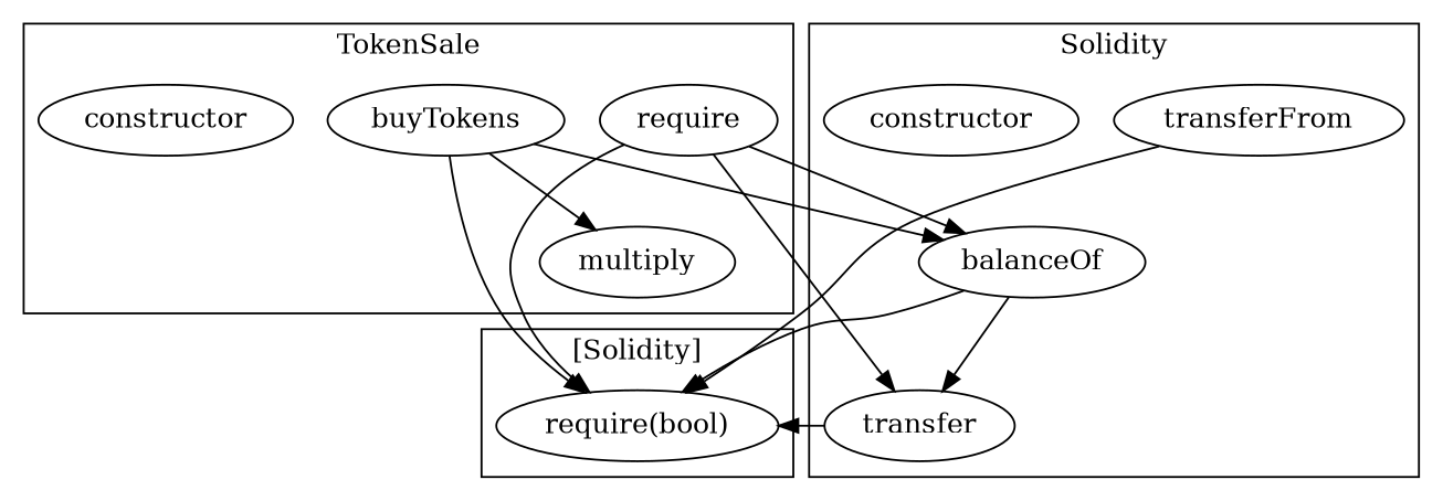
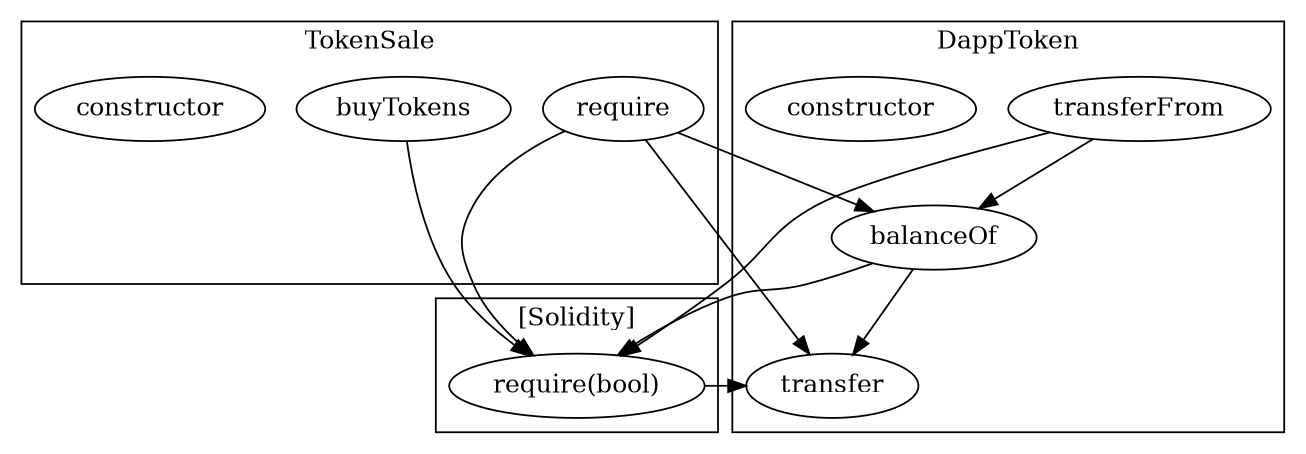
  strict digraph {
-   n1 [label=multiply]
    n2 [label=buyTokens]
    n3 [label=require]
    n4 [label=constructor]
    n5 [label=transferFrom]
    n6 [label=balanceOf]
    n7 [label=constructor]
    n8 [label=transfer]
    "require(bool)"
    subgraph cluster_1 {
      label=TokenSale
-     n1
      n2
      n3
      n4
    }
    subgraph cluster_2 {
-     label=Solidity
+     label=DappToken
      n5
      n6
      n7
      n8
    }
    subgraph cluster_3 {
      label="[Solidity]"
      "require(bool)"
    }
-   n2 -> n1
-   n2 -> n6
+   n5 -> n6
    n2 -> "require(bool)"
    n3 -> n6
    n3 -> n8
    n3 -> "require(bool)"
    n5 -> "require(bool)"
    n6 -> n8
    n6 -> "require(bool)"
-   n8 -> "require(bool)"
+   "require(bool)" -> n8
  }
